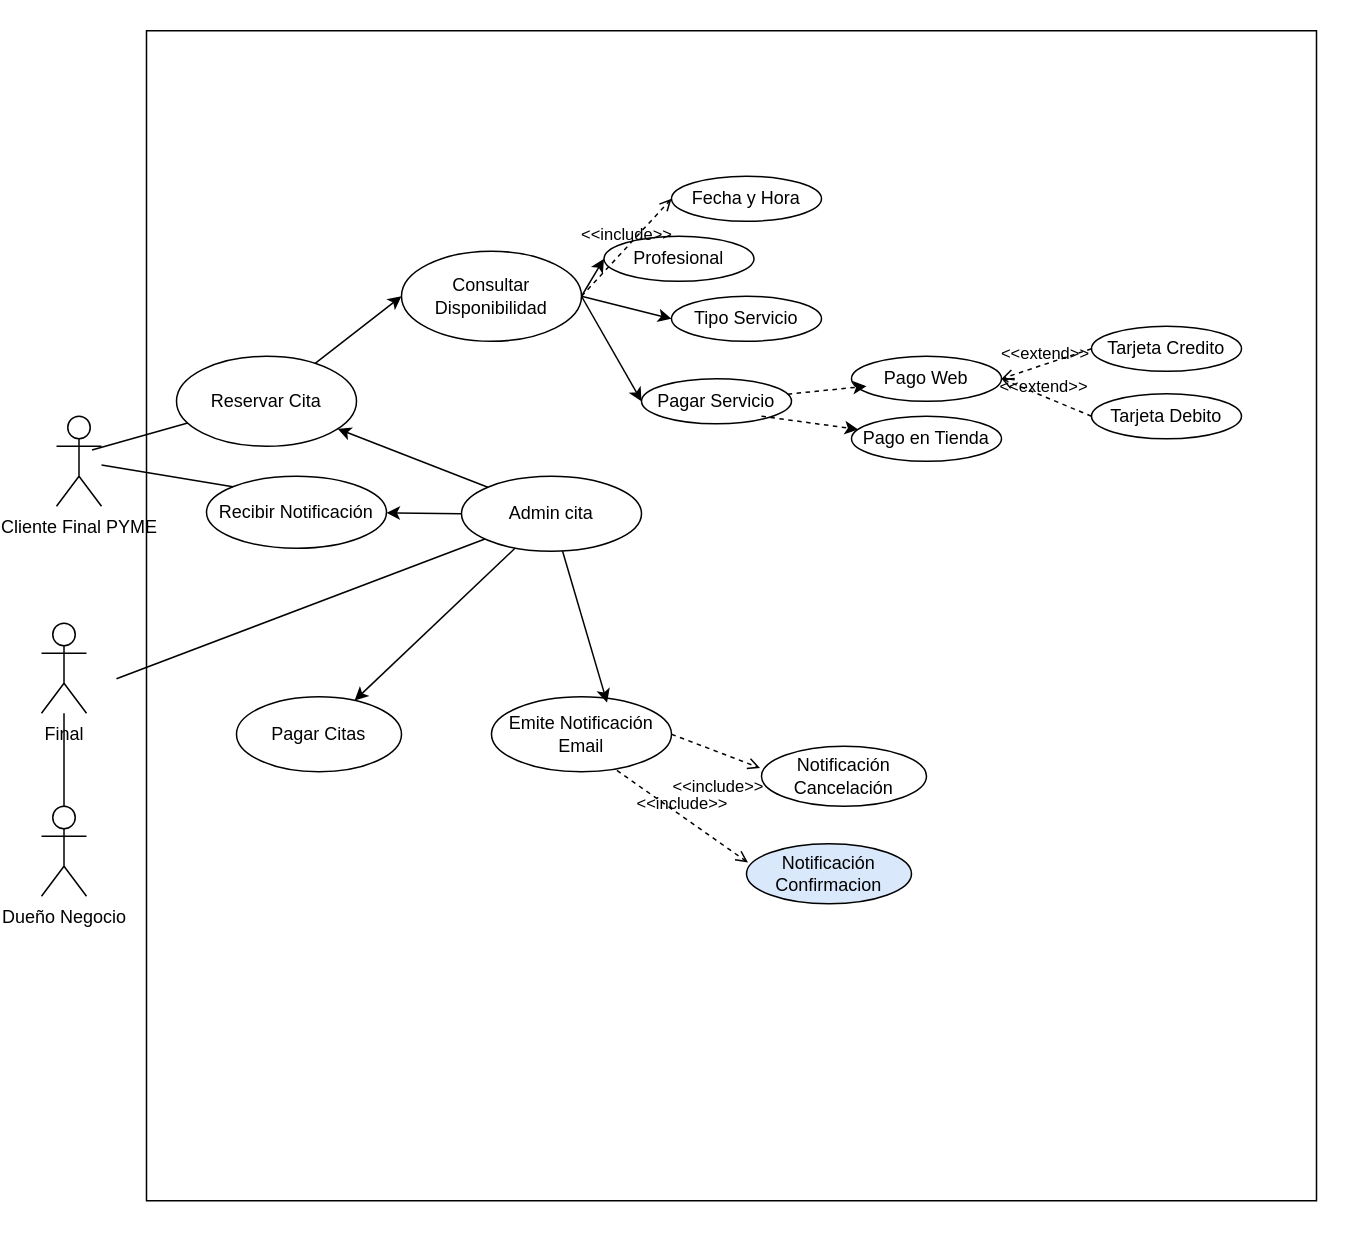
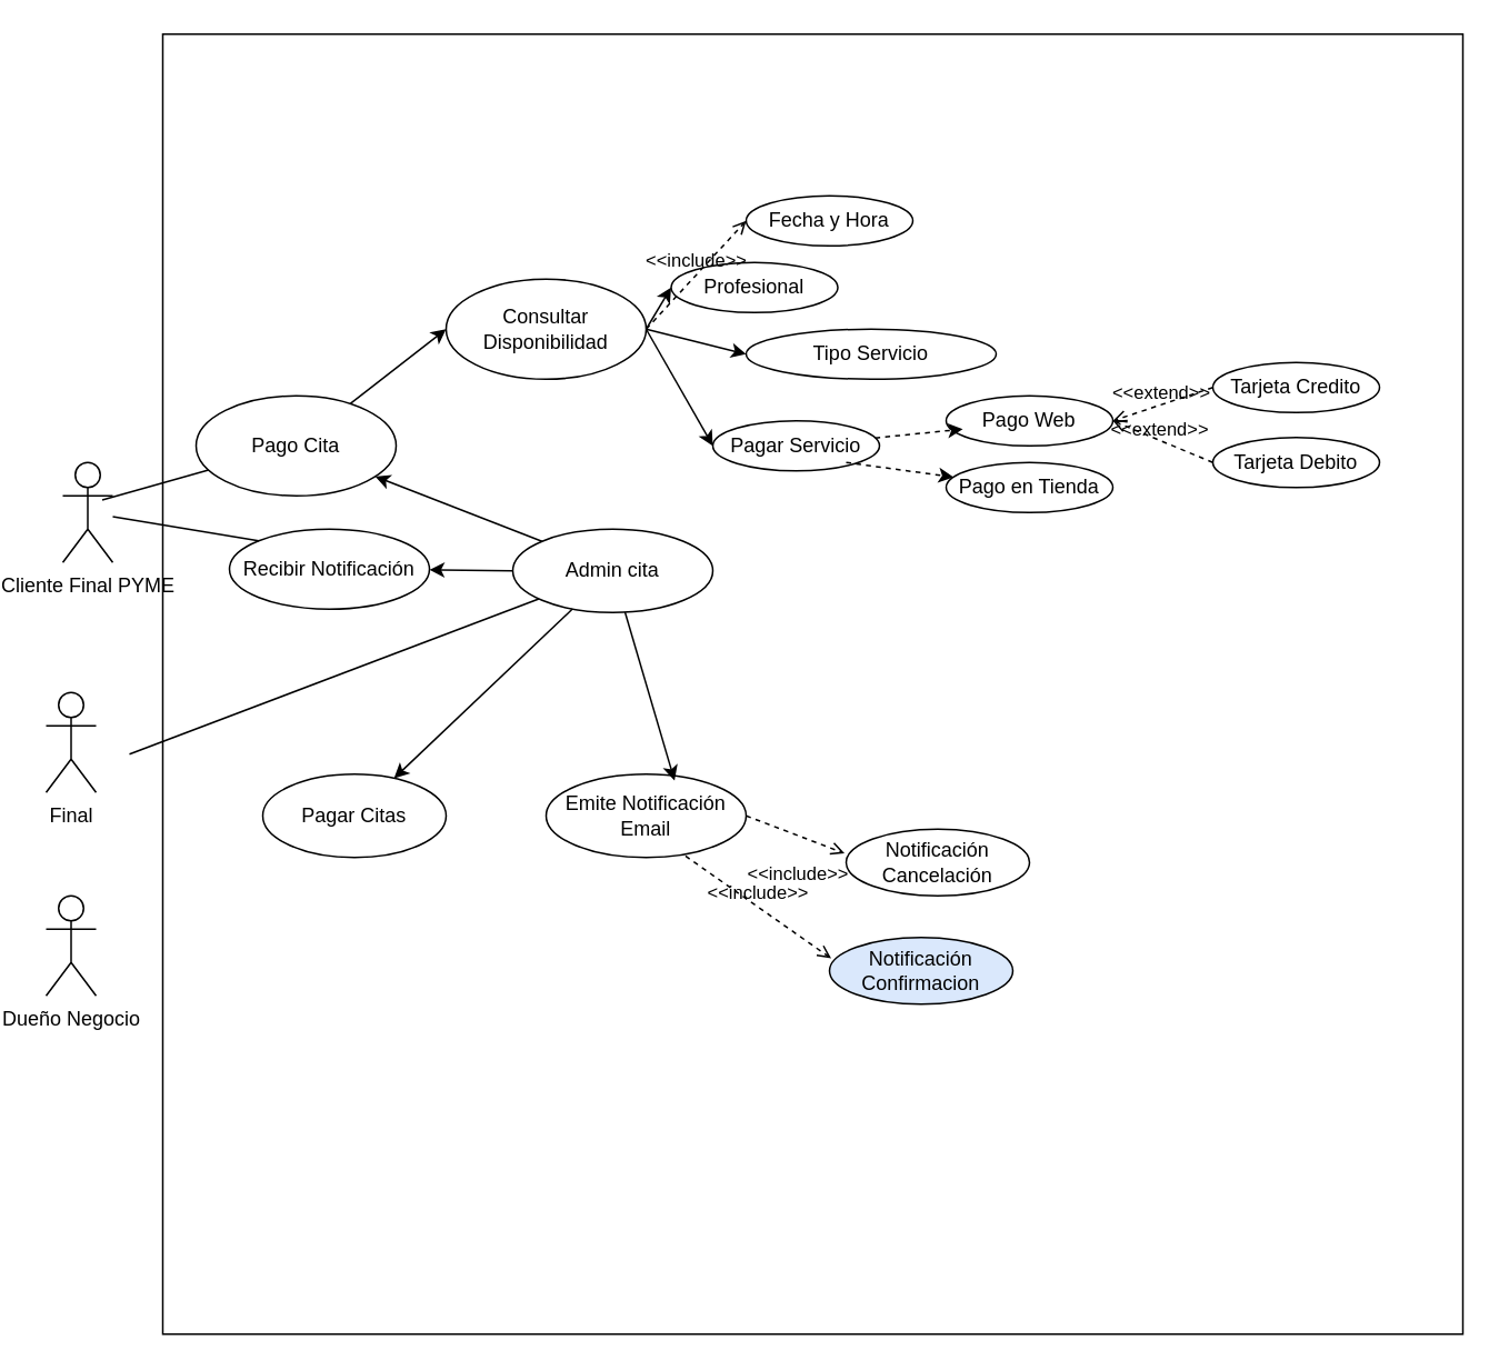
  <mxCell id="0" />
  <mxCell id="1" parent="0" />
  <mxCell id="2" value="" style="whiteSpace=wrap;html=1;aspect=fixed;" vertex="1" parent="1"><mxGeometry x="90" y="20" width="780" height="780" as="geometry" /></mxCell>
  <mxCell id="3" value="Cliente Final PYME&lt;div&gt;&lt;br&gt;&lt;/div&gt;" style="shape=umlActor;verticalLabelPosition=bottom;verticalAlign=top;html=1;" parent="1" vertex="1"><mxGeometry x="30" y="277" width="30" height="60" as="geometry" /></mxCell>
- <mxCell id="4" value="Reservar Cita" style="ellipse;whiteSpace=wrap;html=1;" parent="1" vertex="1"><mxGeometry x="110" y="237" width="120" height="60" as="geometry" /></mxCell>
+ <mxCell id="4" value="Pago Cita" style="ellipse;whiteSpace=wrap;html=1;" parent="1" vertex="1"><mxGeometry x="110" y="237" width="120" height="60" as="geometry" /></mxCell>
  <mxCell id="5" value="Consultar Disponibilidad" style="ellipse;whiteSpace=wrap;html=1;" parent="1" vertex="1"><mxGeometry x="260" y="167" width="120" height="60" as="geometry" /></mxCell>
  <mxCell id="6" value="Pagar Servicio" style="ellipse;whiteSpace=wrap;html=1;" parent="1" vertex="1"><mxGeometry x="420" y="252" width="100" height="30" as="geometry" /></mxCell>
  <mxCell id="7" value="Final" style="shape=umlActor;verticalLabelPosition=bottom;verticalAlign=top;html=1;outlineConnect=0;" parent="1" vertex="1"><mxGeometry x="20" y="415" width="30" height="60" as="geometry" /></mxCell>
  <mxCell id="8" value="Dueño Negocio" style="shape=umlActor;verticalLabelPosition=bottom;verticalAlign=top;html=1;outlineConnect=0;" parent="1" vertex="1"><mxGeometry x="20" y="537" width="30" height="60" as="geometry" /></mxCell>
  <mxCell id="9" value="" style="endArrow=classic;html=1;rounded=0;entryX=0;entryY=0.5;entryDx=0;entryDy=0;" parent="1" source="4" target="5" edge="1"><mxGeometry width="50" height="50" relative="1" as="geometry"><mxPoint x="210" y="232" as="sourcePoint" /><mxPoint x="270" y="197" as="targetPoint" /></mxGeometry></mxCell>
  <mxCell id="10" value="Fecha y Hora" style="ellipse;whiteSpace=wrap;html=1;" parent="1" vertex="1"><mxGeometry x="440" y="117" width="100" height="30" as="geometry" /></mxCell>
  <mxCell id="11" value="Profesional" style="ellipse;whiteSpace=wrap;html=1;" parent="1" vertex="1"><mxGeometry x="395" y="157" width="100" height="30" as="geometry" /></mxCell>
  <mxCell id="12" style="rounded=0;orthogonalLoop=1;jettySize=auto;html=1;entryX=0;entryY=0.5;entryDx=0;entryDy=0;exitX=1;exitY=0.5;exitDx=0;exitDy=0;" parent="1" source="5" target="11" edge="1"><mxGeometry relative="1" as="geometry"><mxPoint x="560" y="217" as="sourcePoint" /><mxPoint x="590" y="217" as="targetPoint" /></mxGeometry></mxCell>
- <mxCell id="13" value="Tipo Servicio" style="ellipse;whiteSpace=wrap;html=1;" parent="1" vertex="1"><mxGeometry x="440" y="197" width="100" height="30" as="geometry" /></mxCell>
+ <mxCell id="13" value="Tipo Servicio" style="ellipse;whiteSpace=wrap;html=1;" parent="1" vertex="1"><mxGeometry x="440" y="197" width="150" height="30" as="geometry" /></mxCell>
  <mxCell id="14" style="rounded=0;orthogonalLoop=1;jettySize=auto;html=1;entryX=0;entryY=0.5;entryDx=0;entryDy=0;exitX=1;exitY=0.5;exitDx=0;exitDy=0;" parent="1" source="5" target="13" edge="1"><mxGeometry relative="1" as="geometry"><mxPoint x="390" y="207" as="sourcePoint" /><mxPoint x="450" y="182" as="targetPoint" /></mxGeometry></mxCell>
  <mxCell id="15" style="rounded=0;orthogonalLoop=1;jettySize=auto;html=1;entryX=0;entryY=0.5;entryDx=0;entryDy=0;exitX=1;exitY=0.5;exitDx=0;exitDy=0;" parent="1" source="5" target="6" edge="1"><mxGeometry relative="1" as="geometry"><mxPoint x="390" y="207" as="sourcePoint" /><mxPoint x="450" y="222" as="targetPoint" /></mxGeometry></mxCell>
  <mxCell id="16" value="Pago en Tienda" style="ellipse;whiteSpace=wrap;html=1;" parent="1" vertex="1"><mxGeometry x="560" y="277" width="100" height="30" as="geometry" /></mxCell>
  <mxCell id="17" value="Pago Web" style="ellipse;whiteSpace=wrap;html=1;" parent="1" vertex="1"><mxGeometry x="560" y="237" width="100" height="30" as="geometry" /></mxCell>
  <mxCell id="18" value="Tarjeta Credito" style="ellipse;whiteSpace=wrap;html=1;" parent="1" vertex="1"><mxGeometry x="720" y="217" width="100" height="30" as="geometry" /></mxCell>
  <mxCell id="19" value="Tarjeta Debito" style="ellipse;whiteSpace=wrap;html=1;" parent="1" vertex="1"><mxGeometry x="720" y="262" width="100" height="30" as="geometry" /></mxCell>
  <mxCell id="20" value="&amp;lt;&amp;lt;extend&amp;gt;&amp;gt;" style="html=1;verticalAlign=bottom;labelBackgroundColor=none;endArrow=open;endFill=0;dashed=1;rounded=0;exitX=0;exitY=0.5;exitDx=0;exitDy=0;entryX=1;entryY=0.5;entryDx=0;entryDy=0;" parent="1" source="18" target="17" edge="1"><mxGeometry x="0.052" y="2" width="160" relative="1" as="geometry"><mxPoint x="690" y="197" as="sourcePoint" /><mxPoint x="612" y="241" as="targetPoint" /><mxPoint as="offset" /></mxGeometry></mxCell>
  <mxCell id="21" value="&amp;lt;&amp;lt;extend&amp;gt;&amp;gt;" style="html=1;verticalAlign=bottom;labelBackgroundColor=none;endArrow=open;endFill=0;dashed=1;rounded=0;exitX=0;exitY=0.5;exitDx=0;exitDy=0;entryX=1;entryY=0.5;entryDx=0;entryDy=0;" parent="1" source="19" target="17" edge="1"><mxGeometry x="0.052" y="2" width="160" relative="1" as="geometry"><mxPoint x="730" y="242" as="sourcePoint" /><mxPoint x="670" y="262" as="targetPoint" /><mxPoint as="offset" /></mxGeometry></mxCell>
  <mxCell id="22" value="Recibir Notificación" style="ellipse;whiteSpace=wrap;html=1;" parent="1" vertex="1"><mxGeometry x="130" y="317" width="120" height="48" as="geometry" /></mxCell>
  <mxCell id="23" value="" style="endArrow=classic;html=1;rounded=0;" parent="1" source="30" target="22" edge="1"><mxGeometry width="50" height="50" relative="1" as="geometry"><mxPoint x="200" y="410" as="sourcePoint" /><mxPoint x="253" y="357" as="targetPoint" /></mxGeometry></mxCell>
- <mxCell id="24" value="" style="endArrow=none;html=1;rounded=0;exitX=0.5;exitY=0;exitDx=0;exitDy=0;exitPerimeter=0;" parent="1" source="8" target="7" edge="1"><mxGeometry width="50" height="50" relative="1" as="geometry"><mxPoint x="110" y="537" as="sourcePoint" /><mxPoint x="160" y="487" as="targetPoint" /></mxGeometry></mxCell>
  <mxCell id="25" value="Notificación Confirmacion" style="ellipse;whiteSpace=wrap;html=1;fillColor=#dae8fc;" parent="1" vertex="1"><mxGeometry x="490" y="562" width="110" height="40" as="geometry" /></mxCell>
  <mxCell id="26" value="&amp;lt;&amp;lt;include&amp;gt;&amp;gt;" style="html=1;verticalAlign=bottom;labelBackgroundColor=none;endArrow=open;endFill=0;dashed=1;rounded=0;exitX=1;exitY=0.5;exitDx=0;exitDy=0;entryX=0;entryY=0.5;entryDx=0;entryDy=0;" parent="1" source="5" target="10" edge="1"><mxGeometry width="160" relative="1" as="geometry"><mxPoint x="330" y="367" as="sourcePoint" /><mxPoint x="490" y="367" as="targetPoint" /></mxGeometry></mxCell>
  <mxCell id="27" value="Notificación Cancelación" style="ellipse;whiteSpace=wrap;html=1;" parent="1" vertex="1"><mxGeometry x="500" y="497" width="110" height="40" as="geometry" /></mxCell>
  <mxCell id="28" value="" style="endArrow=classic;html=1;rounded=0;exitX=0.8;exitY=0.833;exitDx=0;exitDy=0;exitPerimeter=0;dashed=1;" parent="1" source="6" target="16" edge="1"><mxGeometry width="50" height="50" relative="1" as="geometry"><mxPoint x="450" y="317" as="sourcePoint" /><mxPoint x="500" y="267" as="targetPoint" /></mxGeometry></mxCell>
  <mxCell id="29" value="" style="endArrow=classic;html=1;rounded=0;dashed=1;" parent="1" source="6" edge="1"><mxGeometry width="50" height="50" relative="1" as="geometry"><mxPoint x="520" y="307" as="sourcePoint" /><mxPoint x="570" y="257" as="targetPoint" /></mxGeometry></mxCell>
  <mxCell id="30" value="Admin cita" style="ellipse;whiteSpace=wrap;html=1;" parent="1" vertex="1"><mxGeometry x="300" y="317" width="120" height="50" as="geometry" /></mxCell>
  <mxCell id="31" value="" style="endArrow=classic;html=1;rounded=0;exitX=0;exitY=0;exitDx=0;exitDy=0;" parent="1" source="30" target="4" edge="1"><mxGeometry width="50" height="50" relative="1" as="geometry"><mxPoint x="310" y="297" as="sourcePoint" /><mxPoint x="440" y="287" as="targetPoint" /><Array as="points" /></mxGeometry></mxCell>
  <mxCell id="32" value="" style="endArrow=none;html=1;rounded=0;exitX=0.789;exitY=0.375;exitDx=0;exitDy=0;exitPerimeter=0;" parent="1" source="3" target="4" edge="1"><mxGeometry width="50" height="50" relative="1" as="geometry"><mxPoint x="70" y="317" as="sourcePoint" /><mxPoint x="120" y="267" as="targetPoint" /></mxGeometry></mxCell>
  <mxCell id="33" value="" style="endArrow=none;html=1;rounded=0;" parent="1" target="30" edge="1"><mxGeometry width="50" height="50" relative="1" as="geometry"><mxPoint x="70" y="452" as="sourcePoint" /><mxPoint x="120" y="402" as="targetPoint" /></mxGeometry></mxCell>
  <mxCell id="34" value="Emite Notificación Email" style="ellipse;whiteSpace=wrap;html=1;" parent="1" vertex="1"><mxGeometry x="320" y="464" width="120" height="50" as="geometry" /></mxCell>
  <mxCell id="35" value="" style="endArrow=classic;html=1;rounded=0;entryX=0.642;entryY=0.077;entryDx=0;entryDy=0;entryPerimeter=0;" parent="1" source="30" target="34" edge="1"><mxGeometry width="50" height="50" relative="1" as="geometry"><mxPoint x="390" y="427" as="sourcePoint" /><mxPoint x="440" y="377" as="targetPoint" /></mxGeometry></mxCell>
  <mxCell id="36" value="" style="endArrow=none;html=1;rounded=0;entryX=0;entryY=0;entryDx=0;entryDy=0;" parent="1" source="3" target="22" edge="1"><mxGeometry width="50" height="50" relative="1" as="geometry"><mxPoint x="50" y="317" as="sourcePoint" /><mxPoint x="100" y="267" as="targetPoint" /></mxGeometry></mxCell>
  <mxCell id="37" value="Pagar Citas" style="ellipse;whiteSpace=wrap;html=1;" parent="1" vertex="1"><mxGeometry x="150" y="464" width="110" height="50" as="geometry" /></mxCell>
  <mxCell id="38" value="" style="endArrow=classic;html=1;rounded=0;" parent="1" source="30" target="37" edge="1"><mxGeometry width="50" height="50" relative="1" as="geometry"><mxPoint x="390" y="427" as="sourcePoint" /><mxPoint x="440" y="377" as="targetPoint" /></mxGeometry></mxCell>
  <mxCell id="39" value="&amp;lt;&amp;lt;include&amp;gt;&amp;gt;" style="html=1;verticalAlign=bottom;labelBackgroundColor=none;endArrow=open;endFill=0;dashed=1;rounded=0;exitX=0.697;exitY=0.983;exitDx=0;exitDy=0;entryX=0.009;entryY=0.313;entryDx=0;entryDy=0;entryPerimeter=0;exitPerimeter=0;" parent="1" source="34" target="25" edge="1"><mxGeometry width="160" relative="1" as="geometry"><mxPoint x="290" y="647" as="sourcePoint" /><mxPoint x="350" y="582" as="targetPoint" /></mxGeometry></mxCell>
  <mxCell id="40" value="&amp;lt;&amp;lt;include&amp;gt;&amp;gt;" style="html=1;verticalAlign=bottom;labelBackgroundColor=none;endArrow=open;endFill=0;dashed=1;rounded=0;exitX=1;exitY=0.5;exitDx=0;exitDy=0;entryX=-0.009;entryY=0.362;entryDx=0;entryDy=0;entryPerimeter=0;" parent="1" source="34" target="27" edge="1"><mxGeometry x="0.436" y="-30" width="160" relative="1" as="geometry"><mxPoint x="404" y="487" as="sourcePoint" /><mxPoint x="421" y="561" as="targetPoint" /><mxPoint as="offset" /></mxGeometry></mxCell>
